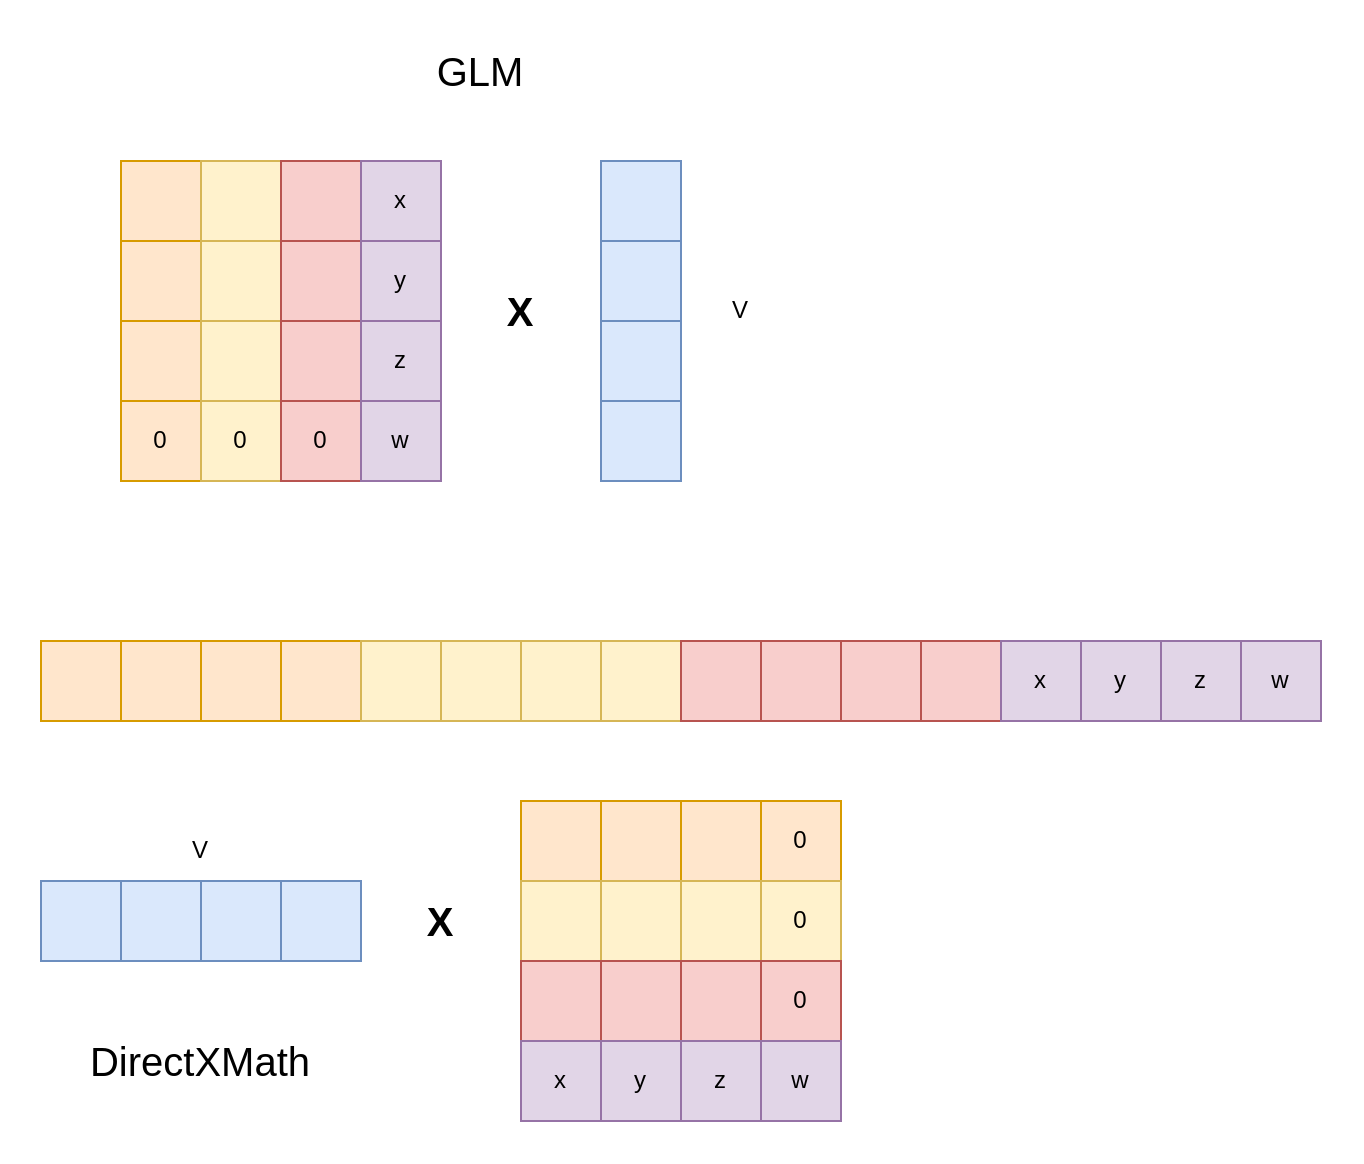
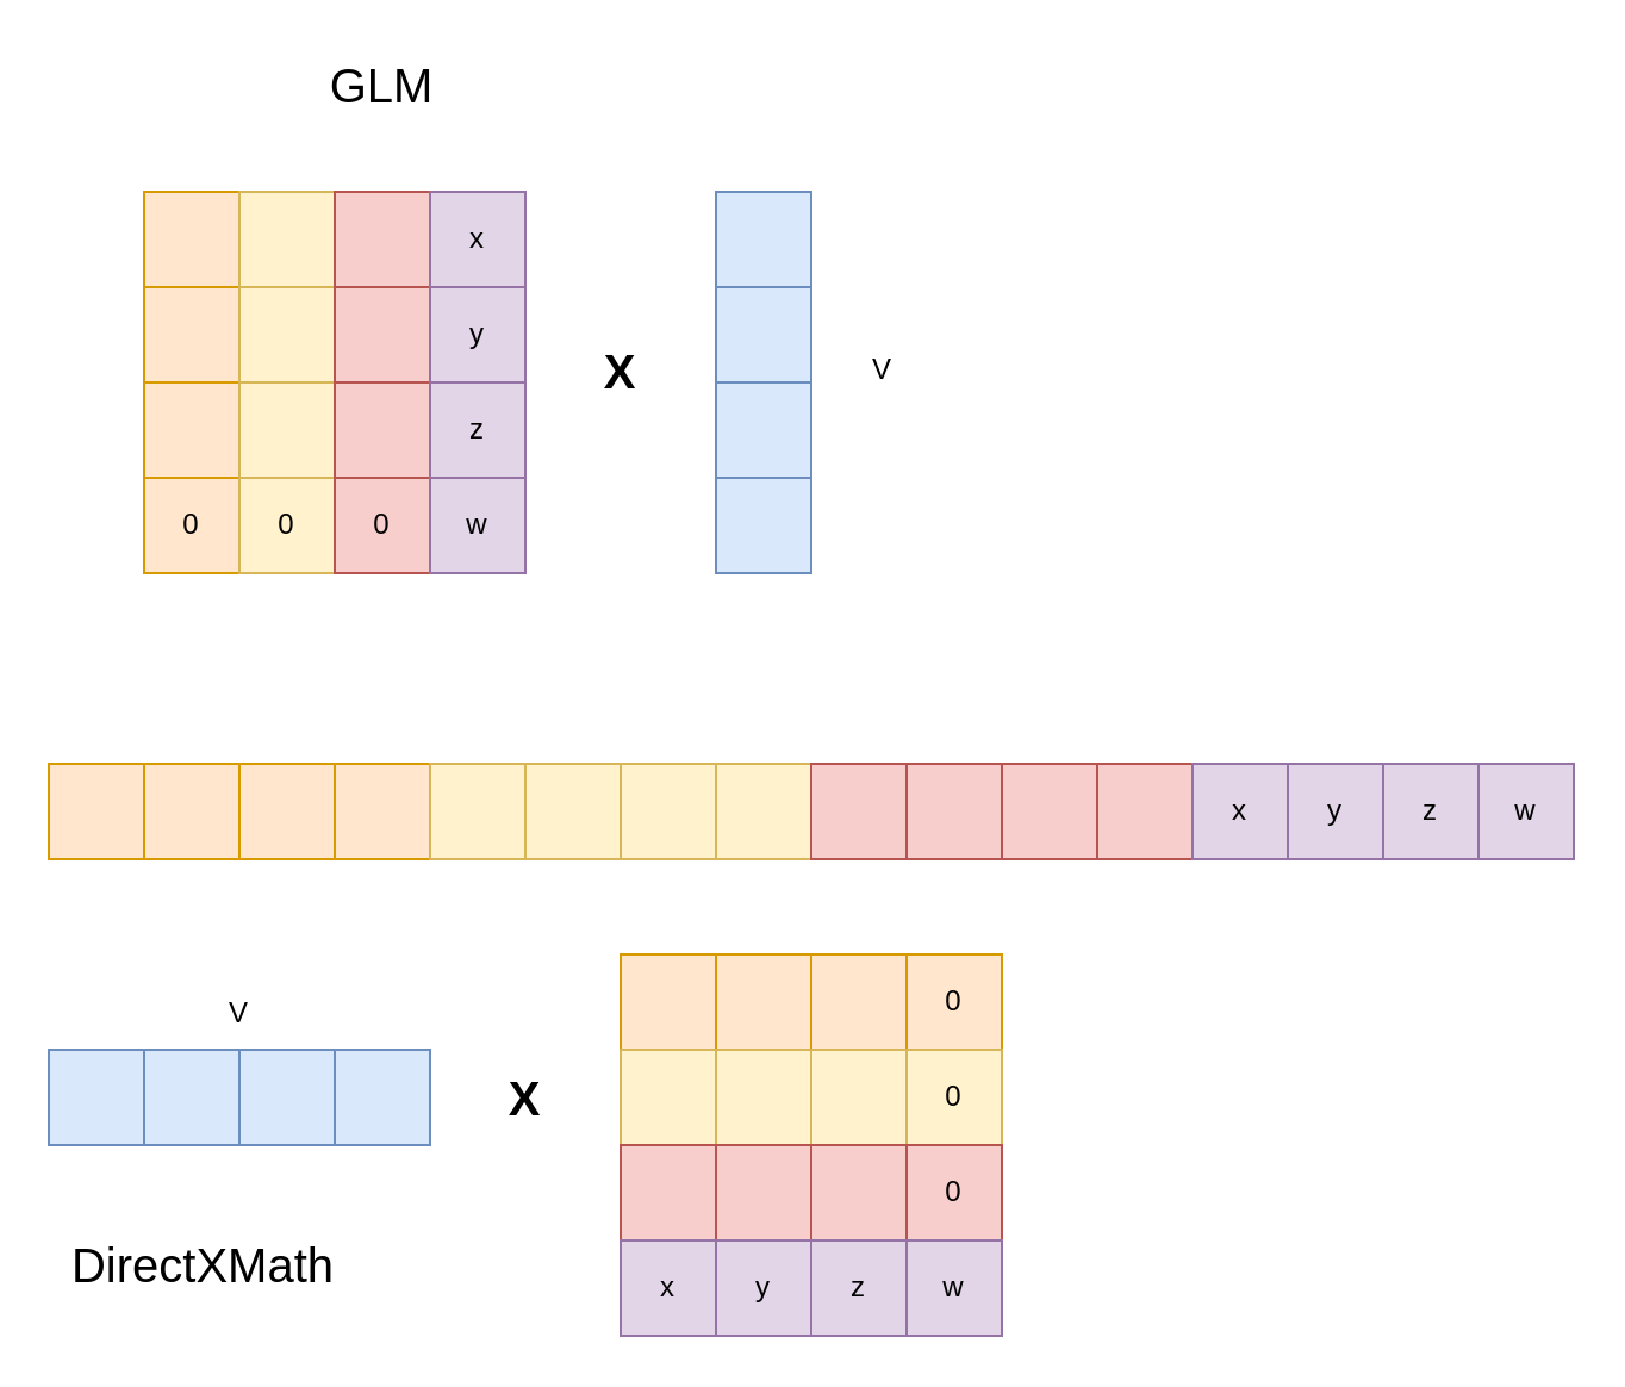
  <mxCell id="0" />
  <mxCell id="1" parent="0" />
  <mxCell id="2" value="" style="whiteSpace=wrap;html=1;aspect=fixed;fillColor=#ffe6cc;strokeColor=#d79b00;" vertex="1" parent="1"><mxGeometry x="20" y="320" width="40" height="40" as="geometry" /></mxCell>
  <mxCell id="3" value="" style="whiteSpace=wrap;html=1;aspect=fixed;fillColor=#ffe6cc;strokeColor=#d79b00;" vertex="1" parent="1"><mxGeometry x="60" y="320" width="40" height="40" as="geometry" /></mxCell>
  <mxCell id="4" value="" style="whiteSpace=wrap;html=1;aspect=fixed;fillColor=#ffe6cc;strokeColor=#d79b00;" vertex="1" parent="1"><mxGeometry x="100" y="320" width="40" height="40" as="geometry" /></mxCell>
  <mxCell id="5" value="" style="whiteSpace=wrap;html=1;aspect=fixed;fillColor=#ffe6cc;strokeColor=#d79b00;" vertex="1" parent="1"><mxGeometry x="140" y="320" width="40" height="40" as="geometry" /></mxCell>
  <mxCell id="6" value="" style="whiteSpace=wrap;html=1;aspect=fixed;fillColor=#fff2cc;strokeColor=#d6b656;" vertex="1" parent="1"><mxGeometry x="180" y="320" width="40" height="40" as="geometry" /></mxCell>
  <mxCell id="7" value="" style="whiteSpace=wrap;html=1;aspect=fixed;fillColor=#fff2cc;strokeColor=#d6b656;" vertex="1" parent="1"><mxGeometry x="220" y="320" width="40" height="40" as="geometry" /></mxCell>
  <mxCell id="8" value="" style="whiteSpace=wrap;html=1;aspect=fixed;fillColor=#fff2cc;strokeColor=#d6b656;" vertex="1" parent="1"><mxGeometry x="260" y="320" width="40" height="40" as="geometry" /></mxCell>
  <mxCell id="9" value="" style="whiteSpace=wrap;html=1;aspect=fixed;fillColor=#fff2cc;strokeColor=#d6b656;" vertex="1" parent="1"><mxGeometry x="300" y="320" width="40" height="40" as="geometry" /></mxCell>
  <mxCell id="10" value="" style="whiteSpace=wrap;html=1;aspect=fixed;fillColor=#f8cecc;strokeColor=#b85450;" vertex="1" parent="1"><mxGeometry x="340" y="320" width="40" height="40" as="geometry" /></mxCell>
  <mxCell id="11" value="" style="whiteSpace=wrap;html=1;aspect=fixed;fillColor=#f8cecc;strokeColor=#b85450;" vertex="1" parent="1"><mxGeometry x="380" y="320" width="40" height="40" as="geometry" /></mxCell>
  <mxCell id="12" value="" style="whiteSpace=wrap;html=1;aspect=fixed;fillColor=#f8cecc;strokeColor=#b85450;" vertex="1" parent="1"><mxGeometry x="420" y="320" width="40" height="40" as="geometry" /></mxCell>
  <mxCell id="13" value="" style="whiteSpace=wrap;html=1;aspect=fixed;fillColor=#f8cecc;strokeColor=#b85450;" vertex="1" parent="1"><mxGeometry x="460" y="320" width="40" height="40" as="geometry" /></mxCell>
  <mxCell id="14" value="x" style="whiteSpace=wrap;html=1;aspect=fixed;fillColor=#e1d5e7;strokeColor=#9673a6;" vertex="1" parent="1"><mxGeometry x="500" y="320" width="40" height="40" as="geometry" /></mxCell>
  <mxCell id="15" value="y" style="whiteSpace=wrap;html=1;aspect=fixed;fillColor=#e1d5e7;strokeColor=#9673a6;" vertex="1" parent="1"><mxGeometry x="540" y="320" width="40" height="40" as="geometry" /></mxCell>
  <mxCell id="16" value="z" style="whiteSpace=wrap;html=1;aspect=fixed;fillColor=#e1d5e7;strokeColor=#9673a6;" vertex="1" parent="1"><mxGeometry x="580" y="320" width="40" height="40" as="geometry" /></mxCell>
  <mxCell id="17" value="w" style="whiteSpace=wrap;html=1;aspect=fixed;fillColor=#e1d5e7;strokeColor=#9673a6;" vertex="1" parent="1"><mxGeometry x="620" y="320" width="40" height="40" as="geometry" /></mxCell>
  <mxCell id="18" value="" style="group" vertex="1" connectable="0" parent="1"><mxGeometry x="20" y="440" width="160" height="40" as="geometry" /></mxCell>
  <mxCell id="19" value="" style="whiteSpace=wrap;html=1;aspect=fixed;fillColor=#dae8fc;strokeColor=#6c8ebf;" vertex="1" parent="18"><mxGeometry width="40" height="40" as="geometry" /></mxCell>
  <mxCell id="20" value="" style="whiteSpace=wrap;html=1;aspect=fixed;fillColor=#dae8fc;strokeColor=#6c8ebf;" vertex="1" parent="18"><mxGeometry x="40" width="40" height="40" as="geometry" /></mxCell>
  <mxCell id="21" value="" style="whiteSpace=wrap;html=1;aspect=fixed;fillColor=#dae8fc;strokeColor=#6c8ebf;" vertex="1" parent="18"><mxGeometry x="80" width="40" height="40" as="geometry" /></mxCell>
  <mxCell id="22" value="" style="whiteSpace=wrap;html=1;aspect=fixed;fillColor=#dae8fc;strokeColor=#6c8ebf;" vertex="1" parent="18"><mxGeometry x="120" width="40" height="40" as="geometry" /></mxCell>
  <mxCell id="23" value="" style="group" vertex="1" connectable="0" parent="1"><mxGeometry x="260" y="400" width="160" height="160" as="geometry" /></mxCell>
  <mxCell id="24" value="" style="whiteSpace=wrap;html=1;aspect=fixed;fillColor=#ffe6cc;strokeColor=#d79b00;" vertex="1" parent="23"><mxGeometry width="40" height="40" as="geometry" /></mxCell>
  <mxCell id="25" value="" style="whiteSpace=wrap;html=1;aspect=fixed;fillColor=#ffe6cc;strokeColor=#d79b00;" vertex="1" parent="23"><mxGeometry x="40" width="40" height="40" as="geometry" /></mxCell>
  <mxCell id="26" value="" style="whiteSpace=wrap;html=1;aspect=fixed;fillColor=#ffe6cc;strokeColor=#d79b00;" vertex="1" parent="23"><mxGeometry x="80" width="40" height="40" as="geometry" /></mxCell>
  <mxCell id="27" value="0" style="whiteSpace=wrap;html=1;aspect=fixed;fillColor=#ffe6cc;strokeColor=#d79b00;" vertex="1" parent="23"><mxGeometry x="120" width="40" height="40" as="geometry" /></mxCell>
  <mxCell id="28" value="" style="whiteSpace=wrap;html=1;aspect=fixed;fillColor=#fff2cc;strokeColor=#d6b656;" vertex="1" parent="23"><mxGeometry y="40" width="40" height="40" as="geometry" /></mxCell>
  <mxCell id="29" value="" style="whiteSpace=wrap;html=1;aspect=fixed;fillColor=#fff2cc;strokeColor=#d6b656;" vertex="1" parent="23"><mxGeometry x="40" y="40" width="40" height="40" as="geometry" /></mxCell>
  <mxCell id="30" value="" style="whiteSpace=wrap;html=1;aspect=fixed;fillColor=#fff2cc;strokeColor=#d6b656;" vertex="1" parent="23"><mxGeometry x="80" y="40" width="40" height="40" as="geometry" /></mxCell>
  <mxCell id="31" value="0" style="whiteSpace=wrap;html=1;aspect=fixed;fillColor=#fff2cc;strokeColor=#d6b656;" vertex="1" parent="23"><mxGeometry x="120" y="40" width="40" height="40" as="geometry" /></mxCell>
  <mxCell id="32" value="" style="whiteSpace=wrap;html=1;aspect=fixed;fillColor=#f8cecc;strokeColor=#b85450;" vertex="1" parent="23"><mxGeometry y="80" width="40" height="40" as="geometry" /></mxCell>
  <mxCell id="33" value="" style="whiteSpace=wrap;html=1;aspect=fixed;fillColor=#f8cecc;strokeColor=#b85450;" vertex="1" parent="23"><mxGeometry x="40" y="80" width="40" height="40" as="geometry" /></mxCell>
  <mxCell id="34" value="" style="whiteSpace=wrap;html=1;aspect=fixed;fillColor=#f8cecc;strokeColor=#b85450;" vertex="1" parent="23"><mxGeometry x="80" y="80" width="40" height="40" as="geometry" /></mxCell>
  <mxCell id="35" value="0" style="whiteSpace=wrap;html=1;aspect=fixed;fillColor=#f8cecc;strokeColor=#b85450;" vertex="1" parent="23"><mxGeometry x="120" y="80" width="40" height="40" as="geometry" /></mxCell>
  <mxCell id="36" value="x" style="whiteSpace=wrap;html=1;aspect=fixed;fillColor=#e1d5e7;strokeColor=#9673a6;" vertex="1" parent="23"><mxGeometry y="120" width="40" height="40" as="geometry" /></mxCell>
  <mxCell id="37" value="y" style="whiteSpace=wrap;html=1;aspect=fixed;fillColor=#e1d5e7;strokeColor=#9673a6;" vertex="1" parent="23"><mxGeometry x="40" y="120" width="40" height="40" as="geometry" /></mxCell>
  <mxCell id="38" value="z" style="whiteSpace=wrap;html=1;aspect=fixed;fillColor=#e1d5e7;strokeColor=#9673a6;" vertex="1" parent="23"><mxGeometry x="80" y="120" width="40" height="40" as="geometry" /></mxCell>
  <mxCell id="39" value="w" style="whiteSpace=wrap;html=1;aspect=fixed;fillColor=#e1d5e7;strokeColor=#9673a6;" vertex="1" parent="23"><mxGeometry x="120" y="120" width="40" height="40" as="geometry" /></mxCell>
  <mxCell id="40" value="V" style="text;html=1;strokeColor=none;fillColor=none;align=center;verticalAlign=middle;whiteSpace=wrap;rounded=0;" vertex="1" parent="1"><mxGeometry x="70" y="410" width="60" height="30" as="geometry" /></mxCell>
  <mxCell id="41" value="X" style="text;html=1;strokeColor=none;fillColor=none;align=center;verticalAlign=middle;whiteSpace=wrap;rounded=0;fontStyle=1;fontSize=20;" vertex="1" parent="1"><mxGeometry x="190" y="445" width="60" height="30" as="geometry" /></mxCell>
- <mxCell id="42" value="DirectXMath" style="text;html=1;strokeColor=none;fillColor=none;align=center;verticalAlign=middle;whiteSpace=wrap;rounded=0;fontSize=20;" vertex="1" parent="1"><mxGeometry x="35" y="515" width="130" height="30" as="geometry" /></mxCell>
+ <mxCell id="42" value="DirectXMath" style="text;html=1;strokeColor=none;fillColor=none;align=center;verticalAlign=middle;whiteSpace=wrap;rounded=0;fontSize=20;" vertex="1" parent="1"><mxGeometry x="20" y="515" width="130" height="30" as="geometry" /></mxCell>
  <mxCell id="43" value="" style="whiteSpace=wrap;html=1;aspect=fixed;fillColor=#ffe6cc;strokeColor=#d79b00;" vertex="1" parent="1"><mxGeometry x="60" y="80" width="40" height="40" as="geometry" /></mxCell>
  <mxCell id="44" value="" style="whiteSpace=wrap;html=1;aspect=fixed;fillColor=#fff2cc;strokeColor=#d6b656;" vertex="1" parent="1"><mxGeometry x="100" y="80" width="40" height="40" as="geometry" /></mxCell>
  <mxCell id="45" value="" style="whiteSpace=wrap;html=1;aspect=fixed;fillColor=#f8cecc;strokeColor=#b85450;" vertex="1" parent="1"><mxGeometry x="140" y="80" width="40" height="40" as="geometry" /></mxCell>
  <mxCell id="46" value="x" style="whiteSpace=wrap;html=1;aspect=fixed;fillColor=#e1d5e7;strokeColor=#9673a6;" vertex="1" parent="1"><mxGeometry x="180" y="80" width="40" height="40" as="geometry" /></mxCell>
  <mxCell id="47" value="" style="whiteSpace=wrap;html=1;aspect=fixed;fillColor=#ffe6cc;strokeColor=#d79b00;" vertex="1" parent="1"><mxGeometry x="60" y="120" width="40" height="40" as="geometry" /></mxCell>
  <mxCell id="48" value="" style="whiteSpace=wrap;html=1;aspect=fixed;fillColor=#fff2cc;strokeColor=#d6b656;" vertex="1" parent="1"><mxGeometry x="100" y="120" width="40" height="40" as="geometry" /></mxCell>
  <mxCell id="49" value="" style="whiteSpace=wrap;html=1;aspect=fixed;fillColor=#f8cecc;strokeColor=#b85450;" vertex="1" parent="1"><mxGeometry x="140" y="120" width="40" height="40" as="geometry" /></mxCell>
  <mxCell id="50" value="y" style="whiteSpace=wrap;html=1;aspect=fixed;fillColor=#e1d5e7;strokeColor=#9673a6;" vertex="1" parent="1"><mxGeometry x="180" y="120" width="40" height="40" as="geometry" /></mxCell>
  <mxCell id="51" value="" style="whiteSpace=wrap;html=1;aspect=fixed;fillColor=#ffe6cc;strokeColor=#d79b00;" vertex="1" parent="1"><mxGeometry x="60" y="160" width="40" height="40" as="geometry" /></mxCell>
  <mxCell id="52" value="" style="whiteSpace=wrap;html=1;aspect=fixed;fillColor=#fff2cc;strokeColor=#d6b656;" vertex="1" parent="1"><mxGeometry x="100" y="160" width="40" height="40" as="geometry" /></mxCell>
  <mxCell id="53" value="" style="whiteSpace=wrap;html=1;aspect=fixed;fillColor=#f8cecc;strokeColor=#b85450;" vertex="1" parent="1"><mxGeometry x="140" y="160" width="40" height="40" as="geometry" /></mxCell>
  <mxCell id="54" value="z" style="whiteSpace=wrap;html=1;aspect=fixed;fillColor=#e1d5e7;strokeColor=#9673a6;" vertex="1" parent="1"><mxGeometry x="180" y="160" width="40" height="40" as="geometry" /></mxCell>
  <mxCell id="55" value="0" style="whiteSpace=wrap;html=1;aspect=fixed;fillColor=#ffe6cc;strokeColor=#d79b00;" vertex="1" parent="1"><mxGeometry x="60" y="200" width="40" height="40" as="geometry" /></mxCell>
  <mxCell id="56" value="0" style="whiteSpace=wrap;html=1;aspect=fixed;fillColor=#fff2cc;strokeColor=#d6b656;" vertex="1" parent="1"><mxGeometry x="100" y="200" width="40" height="40" as="geometry" /></mxCell>
  <mxCell id="57" value="0" style="whiteSpace=wrap;html=1;aspect=fixed;fillColor=#f8cecc;strokeColor=#b85450;" vertex="1" parent="1"><mxGeometry x="140" y="200" width="40" height="40" as="geometry" /></mxCell>
  <mxCell id="58" value="w" style="whiteSpace=wrap;html=1;aspect=fixed;fillColor=#e1d5e7;strokeColor=#9673a6;" vertex="1" parent="1"><mxGeometry x="180" y="200" width="40" height="40" as="geometry" /></mxCell>
  <mxCell id="59" value="" style="whiteSpace=wrap;html=1;aspect=fixed;fillColor=#dae8fc;strokeColor=#6c8ebf;" vertex="1" parent="1"><mxGeometry x="300" y="80" width="40" height="40" as="geometry" /></mxCell>
  <mxCell id="60" value="" style="whiteSpace=wrap;html=1;aspect=fixed;fillColor=#dae8fc;strokeColor=#6c8ebf;" vertex="1" parent="1"><mxGeometry x="300" y="120" width="40" height="40" as="geometry" /></mxCell>
  <mxCell id="61" value="" style="whiteSpace=wrap;html=1;aspect=fixed;fillColor=#dae8fc;strokeColor=#6c8ebf;" vertex="1" parent="1"><mxGeometry x="300" y="160" width="40" height="40" as="geometry" /></mxCell>
  <mxCell id="62" value="" style="whiteSpace=wrap;html=1;aspect=fixed;fillColor=#dae8fc;strokeColor=#6c8ebf;" vertex="1" parent="1"><mxGeometry x="300" y="200" width="40" height="40" as="geometry" /></mxCell>
  <mxCell id="63" value="X" style="text;html=1;strokeColor=none;fillColor=none;align=center;verticalAlign=middle;whiteSpace=wrap;rounded=0;fontStyle=1;fontSize=20;" vertex="1" parent="1"><mxGeometry x="230" y="140" width="60" height="30" as="geometry" /></mxCell>
- <mxCell id="64" value="GLM" style="text;html=1;strokeColor=none;fillColor=none;align=center;verticalAlign=middle;whiteSpace=wrap;rounded=0;fontSize=20;" vertex="1" parent="1"><mxGeometry x="195" y="20" width="90" height="30" as="geometry" /></mxCell>
+ <mxCell id="64" value="GLM" style="text;html=1;strokeColor=none;fillColor=none;align=center;verticalAlign=middle;whiteSpace=wrap;rounded=0;fontSize=20;" vertex="1" parent="1"><mxGeometry x="115" y="20" width="90" height="30" as="geometry" /></mxCell>
  <mxCell id="65" value="V" style="text;html=1;strokeColor=none;fillColor=none;align=center;verticalAlign=middle;whiteSpace=wrap;rounded=0;" vertex="1" parent="1"><mxGeometry x="340" y="140" width="60" height="30" as="geometry" /></mxCell>
